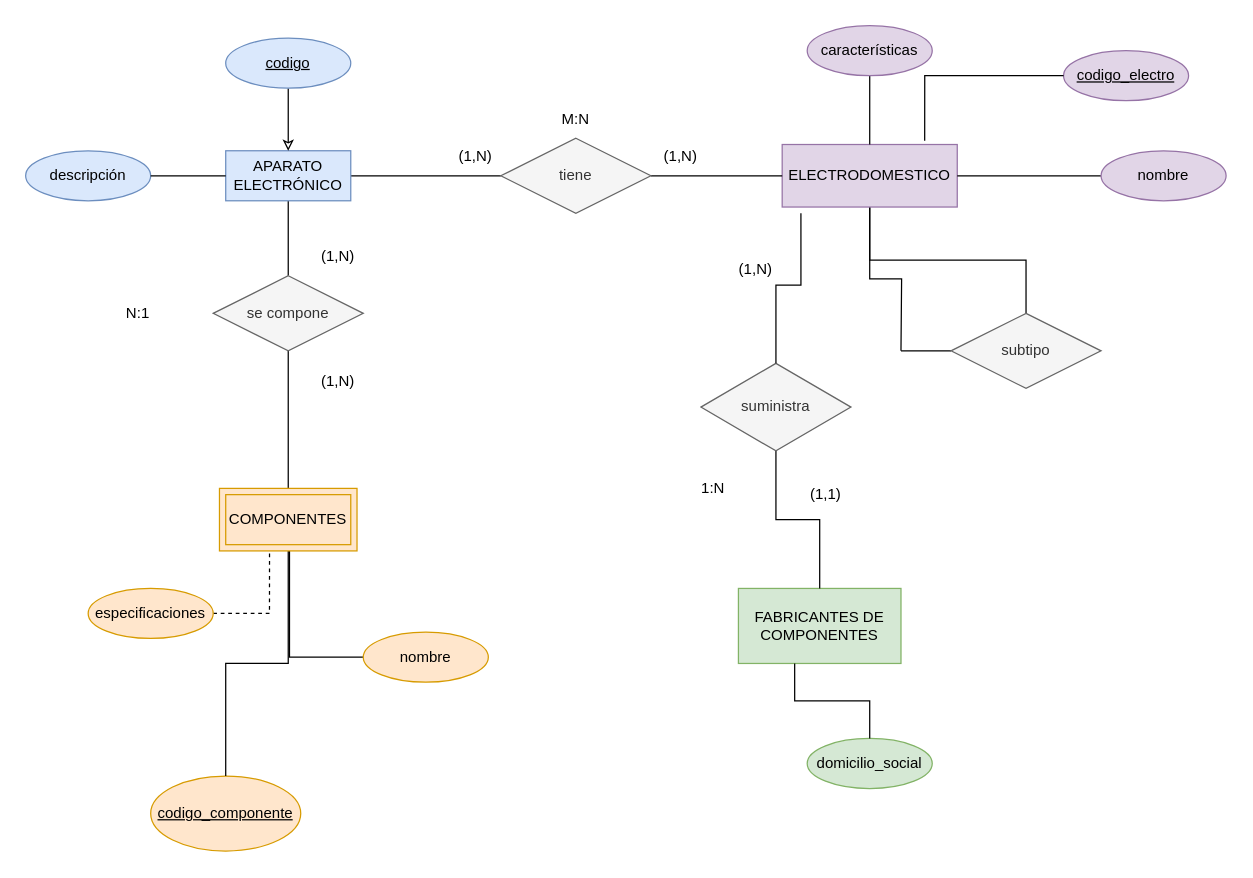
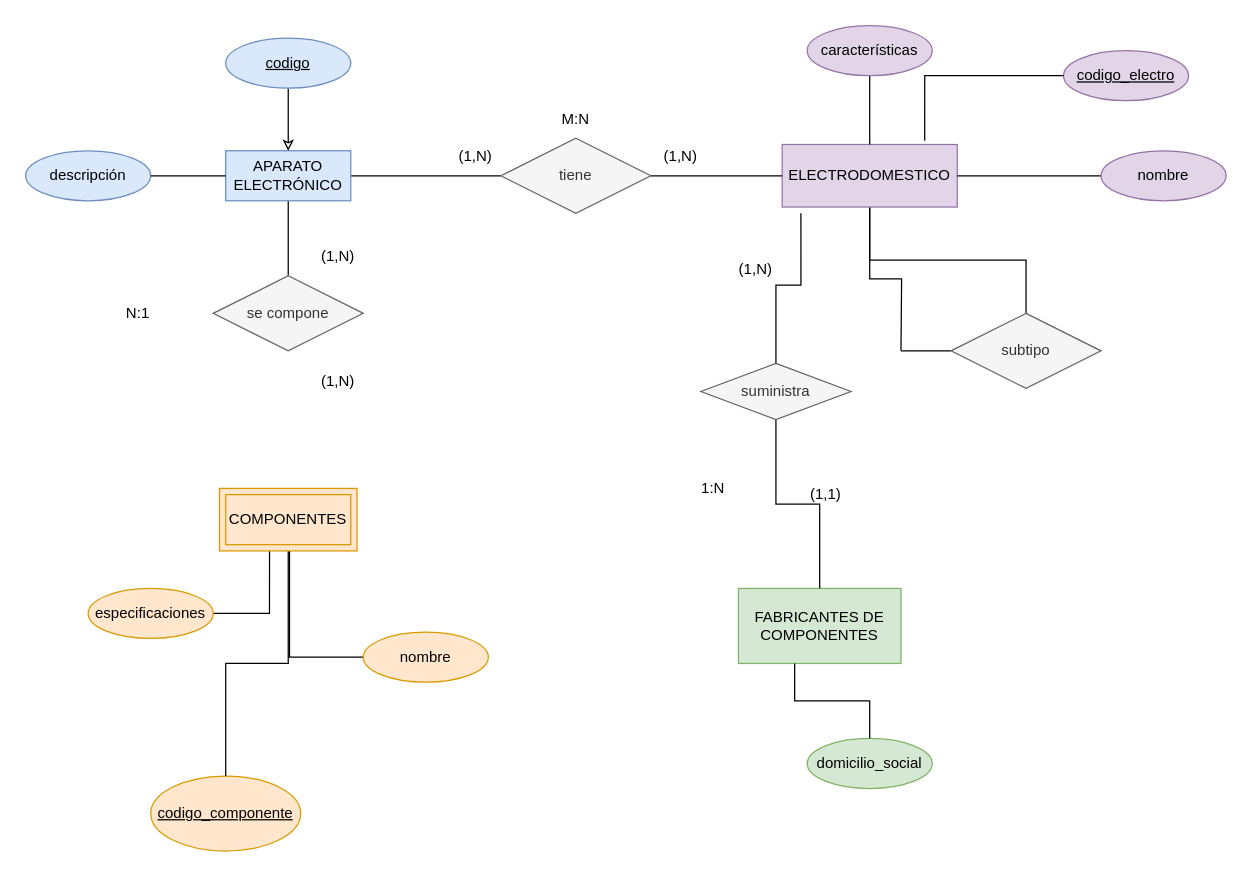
  <mxCell id="0" />
  <mxCell id="1" parent="0" />
  <mxCell id="2" value="FABRICANTES DE COMPONENTES" style="whiteSpace=wrap;html=1;align=center;fillColor=#d5e8d4;strokeColor=#82b366;" parent="1" vertex="1"><mxGeometry x="590" y="470" width="130" height="60" as="geometry" /></mxCell>
  <mxCell id="3" value="" style="edgeStyle=orthogonalEdgeStyle;rounded=0;orthogonalLoop=1;jettySize=auto;html=1;endArrow=none;endFill=0;" parent="1" source="5" target="27" edge="1"><mxGeometry relative="1" as="geometry" /></mxCell>
  <mxCell id="4" style="edgeStyle=orthogonalEdgeStyle;rounded=0;orthogonalLoop=1;jettySize=auto;html=1;entryX=0.5;entryY=0;entryDx=0;entryDy=0;endArrow=none;endFill=0;" parent="1" source="5" target="32" edge="1"><mxGeometry relative="1" as="geometry" /></mxCell>
  <mxCell id="5" value="APARATO ELECTRÓNICO" style="whiteSpace=wrap;html=1;align=center;fillColor=#dae8fc;strokeColor=#6c8ebf;" parent="1" vertex="1"><mxGeometry x="180" y="120" width="100" height="40" as="geometry" /></mxCell>
  <mxCell id="6" style="edgeStyle=orthogonalEdgeStyle;rounded=0;orthogonalLoop=1;jettySize=auto;html=1;endArrow=none;endFill=0;" edge="1" parent="1" source="8" target="39"><mxGeometry relative="1" as="geometry" /></mxCell>
  <mxCell id="7" style="edgeStyle=orthogonalEdgeStyle;rounded=0;orthogonalLoop=1;jettySize=auto;html=1;endArrow=none;endFill=0;" edge="1" parent="1" source="8"><mxGeometry relative="1" as="geometry"><mxPoint x="720" y="280" as="targetPoint" /></mxGeometry></mxCell>
  <mxCell id="8" value="ELECTRODOMESTICO" style="whiteSpace=wrap;html=1;align=center;fillColor=#e1d5e7;strokeColor=#9673a6;" parent="1" vertex="1"><mxGeometry x="625" y="115" width="140" height="50" as="geometry" /></mxCell>
  <mxCell id="9" style="edgeStyle=orthogonalEdgeStyle;rounded=0;orthogonalLoop=1;jettySize=auto;html=1;endArrow=classic;endFill=0;" parent="1" source="10" target="5" edge="1"><mxGeometry relative="1" as="geometry" /></mxCell>
  <mxCell id="10" value="codigo" style="ellipse;whiteSpace=wrap;html=1;align=center;fontStyle=4;fillColor=#dae8fc;strokeColor=#6c8ebf;" parent="1" vertex="1"><mxGeometry x="180" y="30" width="100" height="40" as="geometry" /></mxCell>
  <mxCell id="11" value="descripción" style="ellipse;whiteSpace=wrap;html=1;align=center;fillColor=#dae8fc;strokeColor=#6c8ebf;" parent="1" vertex="1"><mxGeometry x="20" y="120" width="100" height="40" as="geometry" /></mxCell>
  <mxCell id="12" style="edgeStyle=orthogonalEdgeStyle;rounded=0;orthogonalLoop=1;jettySize=auto;html=1;entryX=0;entryY=0.5;entryDx=0;entryDy=0;endArrow=none;endFill=0;" parent="1" source="11" target="5" edge="1"><mxGeometry relative="1" as="geometry" /></mxCell>
  <mxCell id="13" style="edgeStyle=orthogonalEdgeStyle;rounded=0;orthogonalLoop=1;jettySize=auto;html=1;entryX=1;entryY=0.5;entryDx=0;entryDy=0;endArrow=none;endFill=0;" parent="1" source="14" target="8" edge="1"><mxGeometry relative="1" as="geometry" /></mxCell>
  <mxCell id="14" value="nombre" style="ellipse;whiteSpace=wrap;html=1;align=center;fillColor=#e1d5e7;strokeColor=#9673a6;" parent="1" vertex="1"><mxGeometry x="880" y="120" width="100" height="40" as="geometry" /></mxCell>
  <mxCell id="15" style="edgeStyle=orthogonalEdgeStyle;rounded=0;orthogonalLoop=1;jettySize=auto;html=1;endArrow=none;endFill=0;" parent="1" source="16" target="8" edge="1"><mxGeometry relative="1" as="geometry" /></mxCell>
  <mxCell id="16" value="características" style="ellipse;whiteSpace=wrap;html=1;align=center;fillColor=#e1d5e7;strokeColor=#9673a6;" parent="1" vertex="1"><mxGeometry x="645" y="20" width="100" height="40" as="geometry" /></mxCell>
  <mxCell id="17" value="codigo_electro" style="ellipse;whiteSpace=wrap;html=1;align=center;fontStyle=4;fillColor=#e1d5e7;strokeColor=#9673a6;" parent="1" vertex="1"><mxGeometry x="850" y="40" width="100" height="40" as="geometry" /></mxCell>
  <mxCell id="18" style="edgeStyle=orthogonalEdgeStyle;rounded=0;orthogonalLoop=1;jettySize=auto;html=1;entryX=0.814;entryY=-0.06;entryDx=0;entryDy=0;entryPerimeter=0;endArrow=none;endFill=0;" parent="1" source="17" target="8" edge="1"><mxGeometry relative="1" as="geometry" /></mxCell>
  <mxCell id="19" value="codigo_componente" style="ellipse;whiteSpace=wrap;html=1;align=center;fontStyle=4;fillColor=#ffe6cc;strokeColor=#d79b00;" parent="1" vertex="1"><mxGeometry x="120" y="620" width="120" height="60" as="geometry" /></mxCell>
- <mxCell id="20" style="edgeStyle=orthogonalEdgeStyle;rounded=0;orthogonalLoop=1;jettySize=auto;html=1;endArrow=none;endFill=0;entryX=0.364;entryY=1;entryDx=0;entryDy=0;entryPerimeter=0;dashed=1;" parent="1" source="21" target="34" edge="1"><mxGeometry relative="1" as="geometry"><mxPoint x="210" y="480" as="targetPoint" /></mxGeometry></mxCell>
+ <mxCell id="20" style="edgeStyle=orthogonalEdgeStyle;rounded=0;orthogonalLoop=1;jettySize=auto;html=1;endArrow=none;endFill=0;entryX=0.364;entryY=1;entryDx=0;entryDy=0;entryPerimeter=0;" parent="1" source="21" target="34" edge="1"><mxGeometry relative="1" as="geometry"><mxPoint x="210" y="480" as="targetPoint" /></mxGeometry></mxCell>
  <mxCell id="21" value="especificaciones" style="ellipse;whiteSpace=wrap;html=1;align=center;fillColor=#ffe6cc;strokeColor=#d79b00;" parent="1" vertex="1"><mxGeometry x="70" y="470" width="100" height="40" as="geometry" /></mxCell>
  <mxCell id="22" style="edgeStyle=orthogonalEdgeStyle;rounded=0;orthogonalLoop=1;jettySize=auto;html=1;endArrow=none;endFill=0;" parent="1" source="23" target="34" edge="1"><mxGeometry relative="1" as="geometry"><mxPoint x="250" y="500" as="targetPoint" /><Array as="points"><mxPoint x="231" y="525" /></Array></mxGeometry></mxCell>
  <mxCell id="23" value="nombre" style="ellipse;whiteSpace=wrap;html=1;align=center;fillColor=#ffe6cc;strokeColor=#d79b00;" parent="1" vertex="1"><mxGeometry x="290" y="505" width="100" height="40" as="geometry" /></mxCell>
  <mxCell id="24" value="&lt;div&gt;domicilio_social&lt;/div&gt;" style="ellipse;whiteSpace=wrap;html=1;align=center;fillColor=#d5e8d4;strokeColor=#82b366;" parent="1" vertex="1"><mxGeometry x="645" y="590" width="100" height="40" as="geometry" /></mxCell>
  <mxCell id="25" style="edgeStyle=orthogonalEdgeStyle;rounded=0;orthogonalLoop=1;jettySize=auto;html=1;entryX=0.346;entryY=1;entryDx=0;entryDy=0;entryPerimeter=0;endArrow=none;endFill=0;" parent="1" source="24" target="2" edge="1"><mxGeometry relative="1" as="geometry" /></mxCell>
  <mxCell id="26" style="edgeStyle=orthogonalEdgeStyle;rounded=0;orthogonalLoop=1;jettySize=auto;html=1;endArrow=none;endFill=0;" parent="1" source="27" target="8" edge="1"><mxGeometry relative="1" as="geometry" /></mxCell>
  <mxCell id="27" value="tiene" style="shape=rhombus;perimeter=rhombusPerimeter;whiteSpace=wrap;html=1;align=center;fillColor=#f5f5f5;strokeColor=#666666;fontColor=#333333;" parent="1" vertex="1"><mxGeometry x="400" y="110" width="120" height="60" as="geometry" /></mxCell>
  <mxCell id="28" value="(1,N)" style="text;html=1;strokeColor=none;fillColor=none;align=center;verticalAlign=middle;whiteSpace=wrap;rounded=0;" parent="1" vertex="1"><mxGeometry x="350" y="110" width="60" height="30" as="geometry" /></mxCell>
  <mxCell id="29" value="(1,N)" style="text;html=1;strokeColor=none;fillColor=none;align=center;verticalAlign=middle;whiteSpace=wrap;rounded=0;" parent="1" vertex="1"><mxGeometry x="514" y="110" width="60" height="30" as="geometry" /></mxCell>
  <mxCell id="30" value="M:N" style="text;html=1;strokeColor=none;fillColor=none;align=center;verticalAlign=middle;whiteSpace=wrap;rounded=0;" parent="1" vertex="1"><mxGeometry x="430" y="80" width="60" height="30" as="geometry" /></mxCell>
- <mxCell id="31" style="edgeStyle=orthogonalEdgeStyle;rounded=0;orthogonalLoop=1;jettySize=auto;html=1;endArrow=none;endFill=0;" parent="1" source="32" target="34" edge="1"><mxGeometry relative="1" as="geometry"><mxPoint x="230" y="370" as="targetPoint" /></mxGeometry></mxCell>
  <mxCell id="32" value="se compone" style="shape=rhombus;perimeter=rhombusPerimeter;whiteSpace=wrap;html=1;align=center;fillColor=#f5f5f5;fontColor=#333333;strokeColor=#666666;" parent="1" vertex="1"><mxGeometry x="170" y="220" width="120" height="60" as="geometry" /></mxCell>
  <mxCell id="33" value="" style="edgeStyle=orthogonalEdgeStyle;rounded=0;orthogonalLoop=1;jettySize=auto;html=1;endArrow=none;endFill=0;" parent="1" source="34" target="19" edge="1"><mxGeometry relative="1" as="geometry" /></mxCell>
  <mxCell id="34" value="COMPONENTES" style="shape=ext;margin=3;double=1;whiteSpace=wrap;html=1;align=center;fillColor=#ffe6cc;strokeColor=#d79b00;" parent="1" vertex="1"><mxGeometry x="175" y="390" width="110" height="50" as="geometry" /></mxCell>
  <mxCell id="35" value="(1,N)" style="text;html=1;strokeColor=none;fillColor=none;align=center;verticalAlign=middle;whiteSpace=wrap;rounded=0;" parent="1" vertex="1"><mxGeometry x="240" y="190" width="60" height="30" as="geometry" /></mxCell>
  <mxCell id="36" value="(1,N)" style="text;html=1;strokeColor=none;fillColor=none;align=center;verticalAlign=middle;whiteSpace=wrap;rounded=0;" parent="1" vertex="1"><mxGeometry x="240" y="290" width="60" height="30" as="geometry" /></mxCell>
  <mxCell id="37" value="N:1" style="text;html=1;strokeColor=none;fillColor=none;align=center;verticalAlign=middle;whiteSpace=wrap;rounded=0;" parent="1" vertex="1"><mxGeometry x="80" y="235" width="60" height="30" as="geometry" /></mxCell>
  <mxCell id="38" style="edgeStyle=orthogonalEdgeStyle;rounded=0;orthogonalLoop=1;jettySize=auto;html=1;endArrow=none;endFill=0;" edge="1" parent="1" source="39"><mxGeometry relative="1" as="geometry"><mxPoint x="720" y="280" as="targetPoint" /></mxGeometry></mxCell>
  <mxCell id="39" value="subtipo" style="shape=rhombus;perimeter=rhombusPerimeter;whiteSpace=wrap;html=1;align=center;fillColor=#f5f5f5;fontColor=#333333;strokeColor=#666666;" vertex="1" parent="1"><mxGeometry x="760" y="250" width="120" height="60" as="geometry" /></mxCell>
  <mxCell id="40" style="edgeStyle=orthogonalEdgeStyle;rounded=0;orthogonalLoop=1;jettySize=auto;html=1;endArrow=none;endFill=0;" edge="1" parent="1" source="41" target="2"><mxGeometry relative="1" as="geometry" /></mxCell>
- <mxCell id="41" value="&lt;div&gt;suministra&lt;/div&gt;" style="shape=rhombus;perimeter=rhombusPerimeter;whiteSpace=wrap;html=1;align=center;fillColor=#f5f5f5;fontColor=#333333;strokeColor=#666666;" vertex="1" parent="1"><mxGeometry x="560" y="290" width="120" height="70" as="geometry" /></mxCell>
+ <mxCell id="41" value="&lt;div&gt;suministra&lt;/div&gt;" style="shape=rhombus;perimeter=rhombusPerimeter;whiteSpace=wrap;html=1;align=center;fillColor=#f5f5f5;fontColor=#333333;strokeColor=#666666;" vertex="1" parent="1"><mxGeometry x="560" y="290" width="120" height="45" as="geometry" /></mxCell>
  <mxCell id="42" style="edgeStyle=orthogonalEdgeStyle;rounded=0;orthogonalLoop=1;jettySize=auto;html=1;entryX=0.107;entryY=1.1;entryDx=0;entryDy=0;entryPerimeter=0;endArrow=none;endFill=0;" edge="1" parent="1" source="41" target="8"><mxGeometry relative="1" as="geometry" /></mxCell>
  <mxCell id="43" value="(1,1)" style="text;html=1;strokeColor=none;fillColor=none;align=center;verticalAlign=middle;whiteSpace=wrap;rounded=0;" vertex="1" parent="1"><mxGeometry x="630" y="380" width="60" height="30" as="geometry" /></mxCell>
  <mxCell id="44" value="(1,N)" style="text;html=1;strokeColor=none;fillColor=none;align=center;verticalAlign=middle;whiteSpace=wrap;rounded=0;" vertex="1" parent="1"><mxGeometry x="574" y="200" width="60" height="30" as="geometry" /></mxCell>
  <mxCell id="45" value="1:N" style="text;html=1;strokeColor=none;fillColor=none;align=center;verticalAlign=middle;whiteSpace=wrap;rounded=0;" vertex="1" parent="1"><mxGeometry x="540" y="375" width="60" height="30" as="geometry" /></mxCell>
